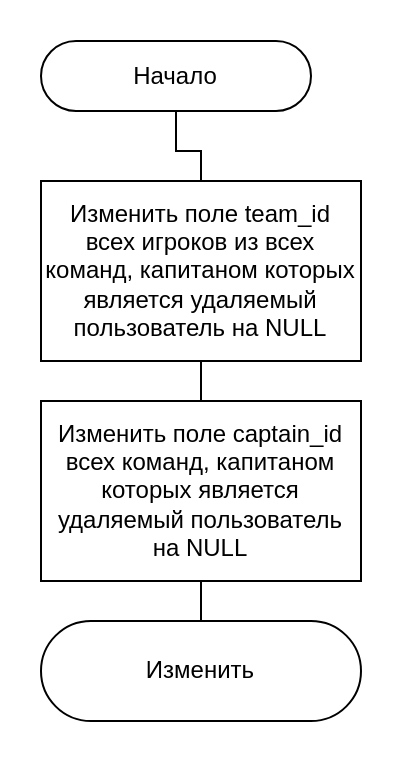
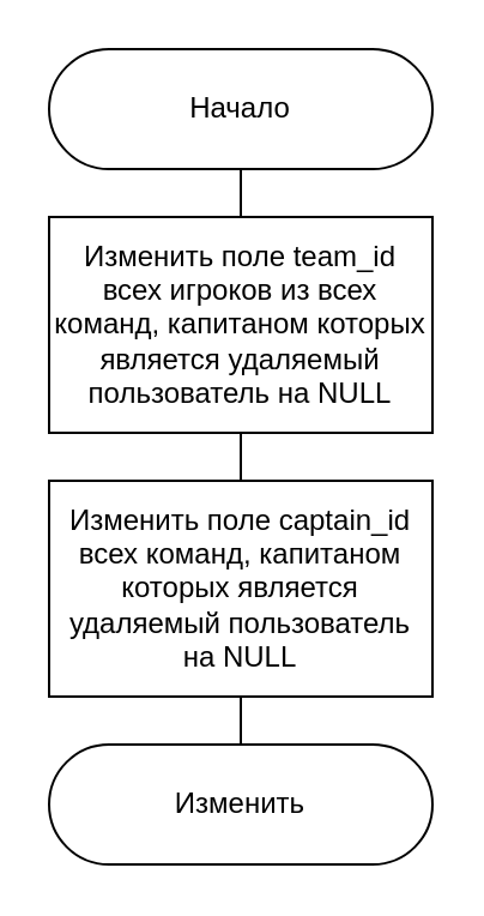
  <mxCell id="0" />
  <mxCell id="1" parent="0" />
  <mxCell id="2" style="edgeStyle=orthogonalEdgeStyle;rounded=0;orthogonalLoop=1;jettySize=auto;html=1;endArrow=none;" edge="1" parent="1" source="3" target="8"><mxGeometry relative="1" as="geometry" /></mxCell>
  <mxCell id="3" value="Изменить поле team_id всех игроков из всех команд, капитаном которых является удаляемый пользователь на NULL" style="rounded=0;whiteSpace=wrap;html=1;absoluteArcSize=1;arcSize=14;strokeWidth=1;fontStyle=0;fontSize=12;fontFamily=Helvetica;" vertex="1" parent="1"><mxGeometry x="20" y="90" width="160" height="90" as="geometry" /></mxCell>
  <mxCell id="4" style="edgeStyle=orthogonalEdgeStyle;rounded=0;orthogonalLoop=1;jettySize=auto;html=1;endArrow=none;" edge="1" parent="1" source="5" target="3"><mxGeometry relative="1" as="geometry" /></mxCell>
- <mxCell id="5" value="&lt;font style=&quot;font-size: 12px;&quot;&gt;Начало&lt;/font&gt;" style="rounded=1;whiteSpace=wrap;html=1;fontFamily=Helvetica;fontSize=12;arcSize=50;fontStyle=0" vertex="1" parent="1"><mxGeometry x="20" y="20" width="135" height="35" as="geometry" /></mxCell>
+ <mxCell id="5" value="&lt;font style=&quot;font-size: 12px;&quot;&gt;Начало&lt;/font&gt;" style="rounded=1;whiteSpace=wrap;html=1;fontFamily=Helvetica;fontSize=12;arcSize=50;fontStyle=0" vertex="1" parent="1"><mxGeometry x="20" y="20" width="160" height="50" as="geometry" /></mxCell>
  <mxCell id="6" value="&lt;font style=&quot;font-size: 12px;&quot;&gt;Изменить&lt;/font&gt;" style="rounded=1;whiteSpace=wrap;html=1;fontFamily=Helvetica;fontSize=12;arcSize=50;fontStyle=0" vertex="1" parent="1"><mxGeometry x="20" y="310" width="160" height="50" as="geometry" /></mxCell>
  <mxCell id="7" style="edgeStyle=orthogonalEdgeStyle;rounded=0;orthogonalLoop=1;jettySize=auto;html=1;endArrow=none;" edge="1" parent="1" source="8" target="6"><mxGeometry relative="1" as="geometry" /></mxCell>
  <mxCell id="8" value="Изменить поле captain_id всех команд, капитаном которых является удаляемый пользователь на NULL" style="rounded=0;whiteSpace=wrap;html=1;absoluteArcSize=1;arcSize=14;strokeWidth=1;fontStyle=0;fontSize=12;fontFamily=Helvetica;" vertex="1" parent="1"><mxGeometry x="20" y="200" width="160" height="90" as="geometry" /></mxCell>
